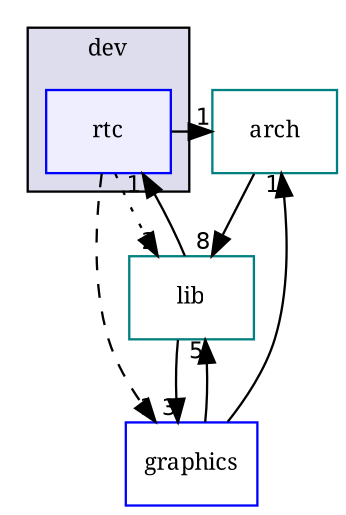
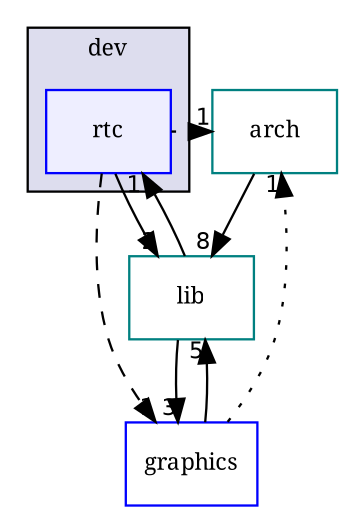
  digraph {
    compound=true
    fontname="Noto Serif"
    node [color=blue fontname="Noto Serif" fontsize=10 shape=box]
    edge [fontname="Noto Serif" headlabel=1 labeldistance=1.5 labelfontname=Helvetica labelfontsize=10 style=solid]
    n1 [fillcolor="#eeeeff" label=rtc pencolor=black style=filled]
    n2 [color=teal fillcolor=white label=arch style=filled]
    n3 [color=teal label=lib]
    n4 [label=graphics]
    subgraph cluster_1 {
      bgcolor="#ddddee"
      fontsize=10
      label=dev
      pencolor=black
      n1
    }
-   n1 -> n2
-   n1 -> n3 [headlabel=2 style=dotted]
+   n1 -> n2 [style=dotted]
+   n1 -> n3 [headlabel=2]
    n1 -> n4 [style=dashed]
    n2 -> n3 [headlabel=8]
    n3 -> n1
    n3 -> n4 [headlabel=3]
-   n4 -> n2
+   n4 -> n2 [style=dotted]
    n4 -> n3 [headlabel=5]
  }
